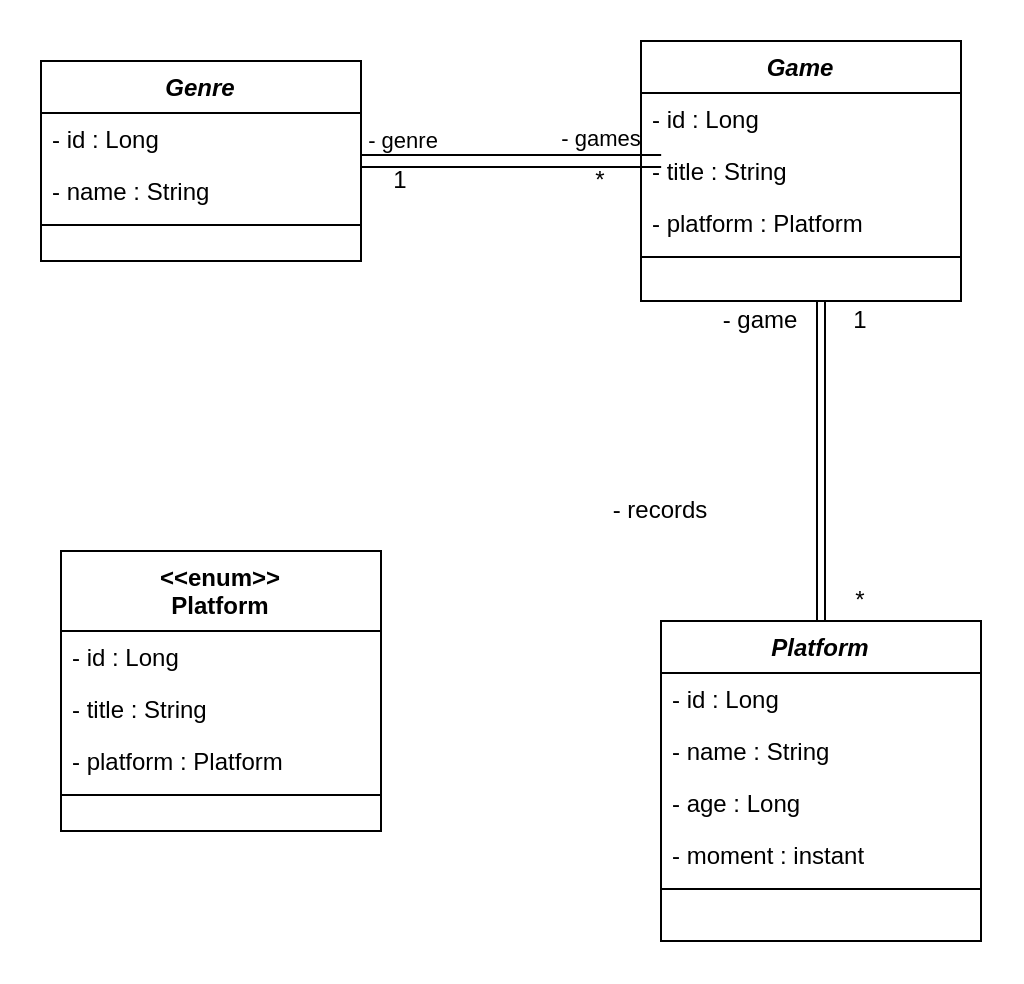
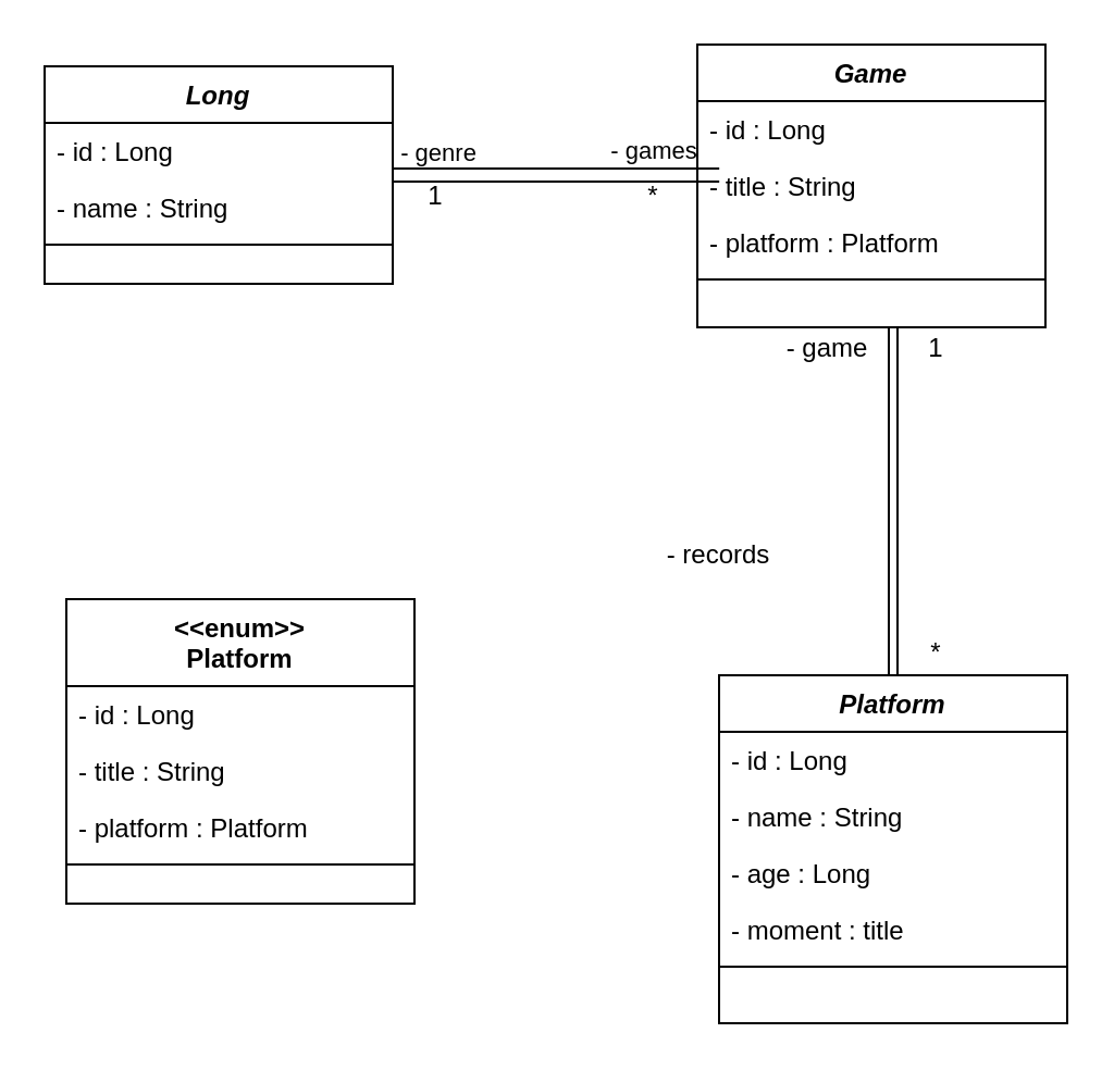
  <mxCell id="0" />
  <mxCell id="1" parent="0" />
  <mxCell id="2" style="edgeStyle=none;shape=link;rounded=0;orthogonalLoop=1;jettySize=auto;html=1;entryX=0.063;entryY=0.308;entryDx=0;entryDy=0;entryPerimeter=0;width=6;" edge="1" parent="1" source="5" target="11"><mxGeometry relative="1" as="geometry" /></mxCell>
  <mxCell id="3" value="- games" style="edgeLabel;html=1;align=center;verticalAlign=middle;resizable=0;points=[];" vertex="1" connectable="0" parent="2"><mxGeometry x="0.666" relative="1" as="geometry"><mxPoint x="-5" y="-11.01" as="offset" /></mxGeometry></mxCell>
  <mxCell id="4" value="- genre" style="edgeLabel;html=1;align=center;verticalAlign=middle;resizable=0;points=[];" vertex="1" connectable="0" parent="2"><mxGeometry x="0.573" y="1" relative="1" as="geometry"><mxPoint x="-98" y="-9.01" as="offset" /></mxGeometry></mxCell>
- <mxCell id="5" value="Genre" style="swimlane;fontStyle=3;align=center;verticalAlign=top;childLayout=stackLayout;horizontal=1;startSize=26;horizontalStack=0;resizeParent=1;resizeLast=0;collapsible=1;marginBottom=0;rounded=0;shadow=0;strokeWidth=1;" vertex="1" parent="1"><mxGeometry x="20" y="30" width="160" height="100" as="geometry"><mxRectangle x="230" y="140" width="160" height="26" as="alternateBounds" /></mxGeometry></mxCell>
+ <mxCell id="5" value="Long" style="swimlane;fontStyle=3;align=center;verticalAlign=top;childLayout=stackLayout;horizontal=1;startSize=26;horizontalStack=0;resizeParent=1;resizeLast=0;collapsible=1;marginBottom=0;rounded=0;shadow=0;strokeWidth=1;" vertex="1" parent="1"><mxGeometry x="20" y="30" width="160" height="100" as="geometry"><mxRectangle x="230" y="140" width="160" height="26" as="alternateBounds" /></mxGeometry></mxCell>
  <mxCell id="6" value="- id : Long" style="text;align=left;verticalAlign=top;spacingLeft=4;spacingRight=4;overflow=hidden;rotatable=0;points=[[0,0.5],[1,0.5]];portConstraint=eastwest;" vertex="1" parent="5"><mxGeometry y="26" width="160" height="26" as="geometry" /></mxCell>
  <mxCell id="7" value="- name : String" style="text;align=left;verticalAlign=top;spacingLeft=4;spacingRight=4;overflow=hidden;rotatable=0;points=[[0,0.5],[1,0.5]];portConstraint=eastwest;rounded=0;shadow=0;html=0;" vertex="1" parent="5"><mxGeometry y="52" width="160" height="26" as="geometry" /></mxCell>
  <mxCell id="8" value="" style="line;html=1;strokeWidth=1;align=left;verticalAlign=middle;spacingTop=-1;spacingLeft=3;spacingRight=3;rotatable=0;labelPosition=right;points=[];portConstraint=eastwest;" vertex="1" parent="5"><mxGeometry y="78" width="160" height="8" as="geometry" /></mxCell>
  <mxCell id="9" value="Game" style="swimlane;fontStyle=3;align=center;verticalAlign=top;childLayout=stackLayout;horizontal=1;startSize=26;horizontalStack=0;resizeParent=1;resizeLast=0;collapsible=1;marginBottom=0;rounded=0;shadow=0;strokeWidth=1;" parent="1" vertex="1"><mxGeometry x="320" y="20" width="160" height="130" as="geometry"><mxRectangle x="230" y="140" width="160" height="26" as="alternateBounds" /></mxGeometry></mxCell>
  <mxCell id="10" value="- id : Long" style="text;align=left;verticalAlign=top;spacingLeft=4;spacingRight=4;overflow=hidden;rotatable=0;points=[[0,0.5],[1,0.5]];portConstraint=eastwest;" parent="9" vertex="1"><mxGeometry y="26" width="160" height="26" as="geometry" /></mxCell>
  <mxCell id="11" value="- title : String" style="text;align=left;verticalAlign=top;spacingLeft=4;spacingRight=4;overflow=hidden;rotatable=0;points=[[0,0.5],[1,0.5]];portConstraint=eastwest;rounded=0;shadow=0;html=0;" parent="9" vertex="1"><mxGeometry y="52" width="160" height="26" as="geometry" /></mxCell>
  <mxCell id="12" value="- platform : Platform" style="text;align=left;verticalAlign=top;spacingLeft=4;spacingRight=4;overflow=hidden;rotatable=0;points=[[0,0.5],[1,0.5]];portConstraint=eastwest;rounded=0;shadow=0;html=0;" parent="9" vertex="1"><mxGeometry y="78" width="160" height="26" as="geometry" /></mxCell>
  <mxCell id="13" value="" style="line;html=1;strokeWidth=1;align=left;verticalAlign=middle;spacingTop=-1;spacingLeft=3;spacingRight=3;rotatable=0;labelPosition=right;points=[];portConstraint=eastwest;" parent="9" vertex="1"><mxGeometry y="104" width="160" height="8" as="geometry" /></mxCell>
  <mxCell id="14" value="*" style="text;html=1;strokeColor=none;fillColor=none;align=center;verticalAlign=middle;whiteSpace=wrap;rounded=0;" vertex="1" parent="1"><mxGeometry x="280" y="80" width="40" height="20" as="geometry" /></mxCell>
  <mxCell id="15" value="1" style="text;html=1;strokeColor=none;fillColor=none;align=center;verticalAlign=middle;whiteSpace=wrap;rounded=0;" vertex="1" parent="1"><mxGeometry x="180" y="80" width="40" height="20" as="geometry" /></mxCell>
  <mxCell id="16" value="&lt;&lt;enum&gt;&gt;&#10;Platform" style="swimlane;fontStyle=1;align=center;verticalAlign=top;childLayout=stackLayout;horizontal=1;startSize=40;horizontalStack=0;resizeParent=1;resizeLast=0;collapsible=1;marginBottom=0;rounded=0;shadow=0;strokeWidth=1;" vertex="1" parent="1"><mxGeometry x="30" y="275" width="160" height="140" as="geometry"><mxRectangle x="230" y="140" width="160" height="26" as="alternateBounds" /></mxGeometry></mxCell>
  <mxCell id="17" value="- id : Long" style="text;align=left;verticalAlign=top;spacingLeft=4;spacingRight=4;overflow=hidden;rotatable=0;points=[[0,0.5],[1,0.5]];portConstraint=eastwest;" vertex="1" parent="16"><mxGeometry y="40" width="160" height="26" as="geometry" /></mxCell>
  <mxCell id="18" value="- title : String" style="text;align=left;verticalAlign=top;spacingLeft=4;spacingRight=4;overflow=hidden;rotatable=0;points=[[0,0.5],[1,0.5]];portConstraint=eastwest;rounded=0;shadow=0;html=0;" vertex="1" parent="16"><mxGeometry y="66" width="160" height="26" as="geometry" /></mxCell>
  <mxCell id="19" value="- platform : Platform" style="text;align=left;verticalAlign=top;spacingLeft=4;spacingRight=4;overflow=hidden;rotatable=0;points=[[0,0.5],[1,0.5]];portConstraint=eastwest;rounded=0;shadow=0;html=0;" vertex="1" parent="16"><mxGeometry y="92" width="160" height="26" as="geometry" /></mxCell>
  <mxCell id="20" value="" style="line;html=1;strokeWidth=1;align=left;verticalAlign=middle;spacingTop=-1;spacingLeft=3;spacingRight=3;rotatable=0;labelPosition=right;points=[];portConstraint=eastwest;" vertex="1" parent="16"><mxGeometry y="118" width="160" height="8" as="geometry" /></mxCell>
  <mxCell id="21" style="edgeStyle=none;shape=link;rounded=0;orthogonalLoop=1;jettySize=auto;html=1;" edge="1" parent="1" source="22"><mxGeometry relative="1" as="geometry"><mxPoint x="410" y="150" as="targetPoint" /></mxGeometry></mxCell>
  <mxCell id="22" value="Platform" style="swimlane;fontStyle=3;align=center;verticalAlign=top;childLayout=stackLayout;horizontal=1;startSize=26;horizontalStack=0;resizeParent=1;resizeLast=0;collapsible=1;marginBottom=0;rounded=0;shadow=0;strokeWidth=1;" vertex="1" parent="1"><mxGeometry x="330" y="310" width="160" height="160" as="geometry"><mxRectangle x="230" y="140" width="160" height="26" as="alternateBounds" /></mxGeometry></mxCell>
  <mxCell id="23" value="- id : Long" style="text;align=left;verticalAlign=top;spacingLeft=4;spacingRight=4;overflow=hidden;rotatable=0;points=[[0,0.5],[1,0.5]];portConstraint=eastwest;" vertex="1" parent="22"><mxGeometry y="26" width="160" height="26" as="geometry" /></mxCell>
  <mxCell id="24" value="- name : String" style="text;align=left;verticalAlign=top;spacingLeft=4;spacingRight=4;overflow=hidden;rotatable=0;points=[[0,0.5],[1,0.5]];portConstraint=eastwest;rounded=0;shadow=0;html=0;" vertex="1" parent="22"><mxGeometry y="52" width="160" height="26" as="geometry" /></mxCell>
  <mxCell id="25" value="- age : Long" style="text;align=left;verticalAlign=top;spacingLeft=4;spacingRight=4;overflow=hidden;rotatable=0;points=[[0,0.5],[1,0.5]];portConstraint=eastwest;rounded=0;shadow=0;html=0;" vertex="1" parent="22"><mxGeometry y="78" width="160" height="26" as="geometry" /></mxCell>
  <mxCell id="26" value="" style="line;html=1;strokeWidth=1;align=left;verticalAlign=middle;spacingTop=-1;spacingLeft=3;spacingRight=3;rotatable=0;labelPosition=right;points=[];portConstraint=eastwest;" vertex="1" parent="22"><mxGeometry y="104" width="160" as="geometry" /></mxCell>
- <mxCell id="27" value="- moment : instant" style="text;align=left;verticalAlign=top;spacingLeft=4;spacingRight=4;overflow=hidden;rotatable=0;points=[[0,0.5],[1,0.5]];portConstraint=eastwest;rounded=0;shadow=0;html=0;" vertex="1" parent="22"><mxGeometry y="104" width="160" height="26" as="geometry" /></mxCell>
+ <mxCell id="27" value="- moment : title" style="text;align=left;verticalAlign=top;spacingLeft=4;spacingRight=4;overflow=hidden;rotatable=0;points=[[0,0.5],[1,0.5]];portConstraint=eastwest;rounded=0;shadow=0;html=0;" vertex="1" parent="22"><mxGeometry y="104" width="160" height="26" as="geometry" /></mxCell>
  <mxCell id="28" value="" style="line;html=1;strokeWidth=1;align=left;verticalAlign=middle;spacingTop=-1;spacingLeft=3;spacingRight=3;rotatable=0;labelPosition=right;points=[];portConstraint=eastwest;" vertex="1" parent="22"><mxGeometry y="130" width="160" height="8" as="geometry" /></mxCell>
  <mxCell id="29" value="1" style="text;html=1;strokeColor=none;fillColor=none;align=center;verticalAlign=middle;whiteSpace=wrap;rounded=0;" vertex="1" parent="1"><mxGeometry x="410" y="150" width="40" height="20" as="geometry" /></mxCell>
  <mxCell id="30" value="- game" style="text;html=1;strokeColor=none;fillColor=none;align=center;verticalAlign=middle;whiteSpace=wrap;rounded=0;" vertex="1" parent="1"><mxGeometry x="360" y="150" width="40" height="20" as="geometry" /></mxCell>
  <mxCell id="31" value="- records" style="text;html=1;strokeColor=none;fillColor=none;align=center;verticalAlign=middle;whiteSpace=wrap;rounded=0;" vertex="1" parent="1"><mxGeometry x="300" y="245" width="60" height="20" as="geometry" /></mxCell>
  <mxCell id="32" value="*" style="text;html=1;strokeColor=none;fillColor=none;align=center;verticalAlign=middle;whiteSpace=wrap;rounded=0;" vertex="1" parent="1"><mxGeometry x="410" y="290" width="40" height="20" as="geometry" /></mxCell>
